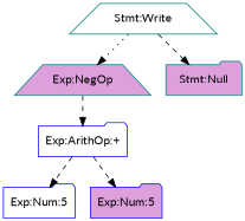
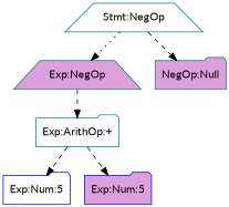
  digraph {
    fontname=Lato
    node [color=teal fillcolor=white fontname=Lato shape=folder style=filled]
    edge [fontname=Lato style=dashed]
-   n1 [label="Stmt:Write" shape=trapezium]
+   n1 [label="Stmt:NegOp" shape=trapezium]
    n2 [fillcolor=plum label="Exp:NegOp" shape=trapezium]
-   n3 [fillcolor=plum label="Stmt:Null"]
-   n4 [color=blue label="Exp:ArithOp:+"]
+   n3 [fillcolor=plum label="NegOp:Null"]
+   n4 [label="Exp:ArithOp:+"]
    n5 [color=blue label="Exp:Num:5"]
    n6 [color=blue fillcolor=plum label="Exp:Num:5"]
    n1 -> n2 [style=dotted]
    n1 -> n3
    n2 -> n4
    n4 -> n5
    n4 -> n6
  }
